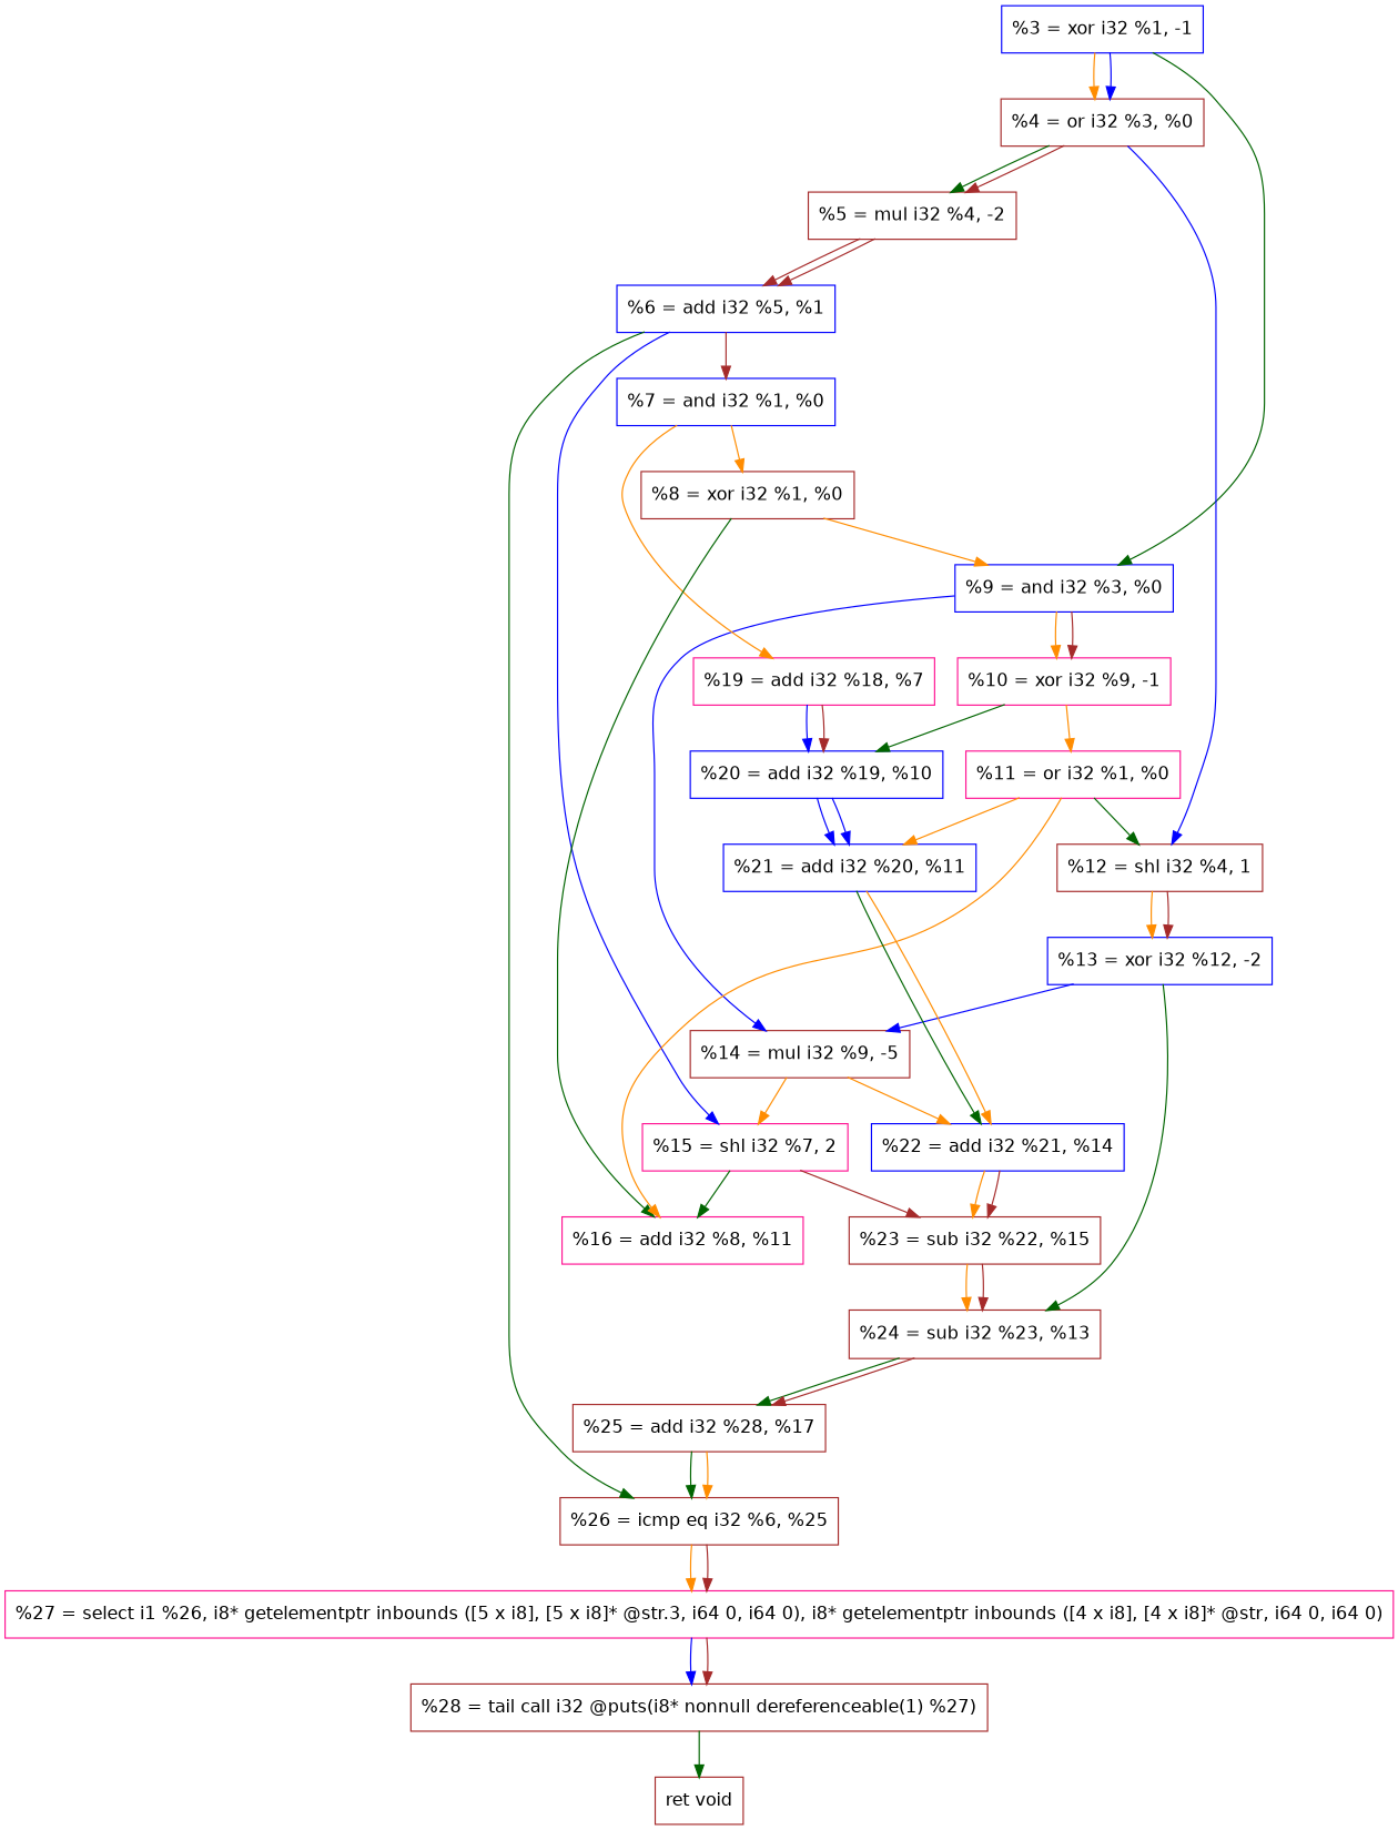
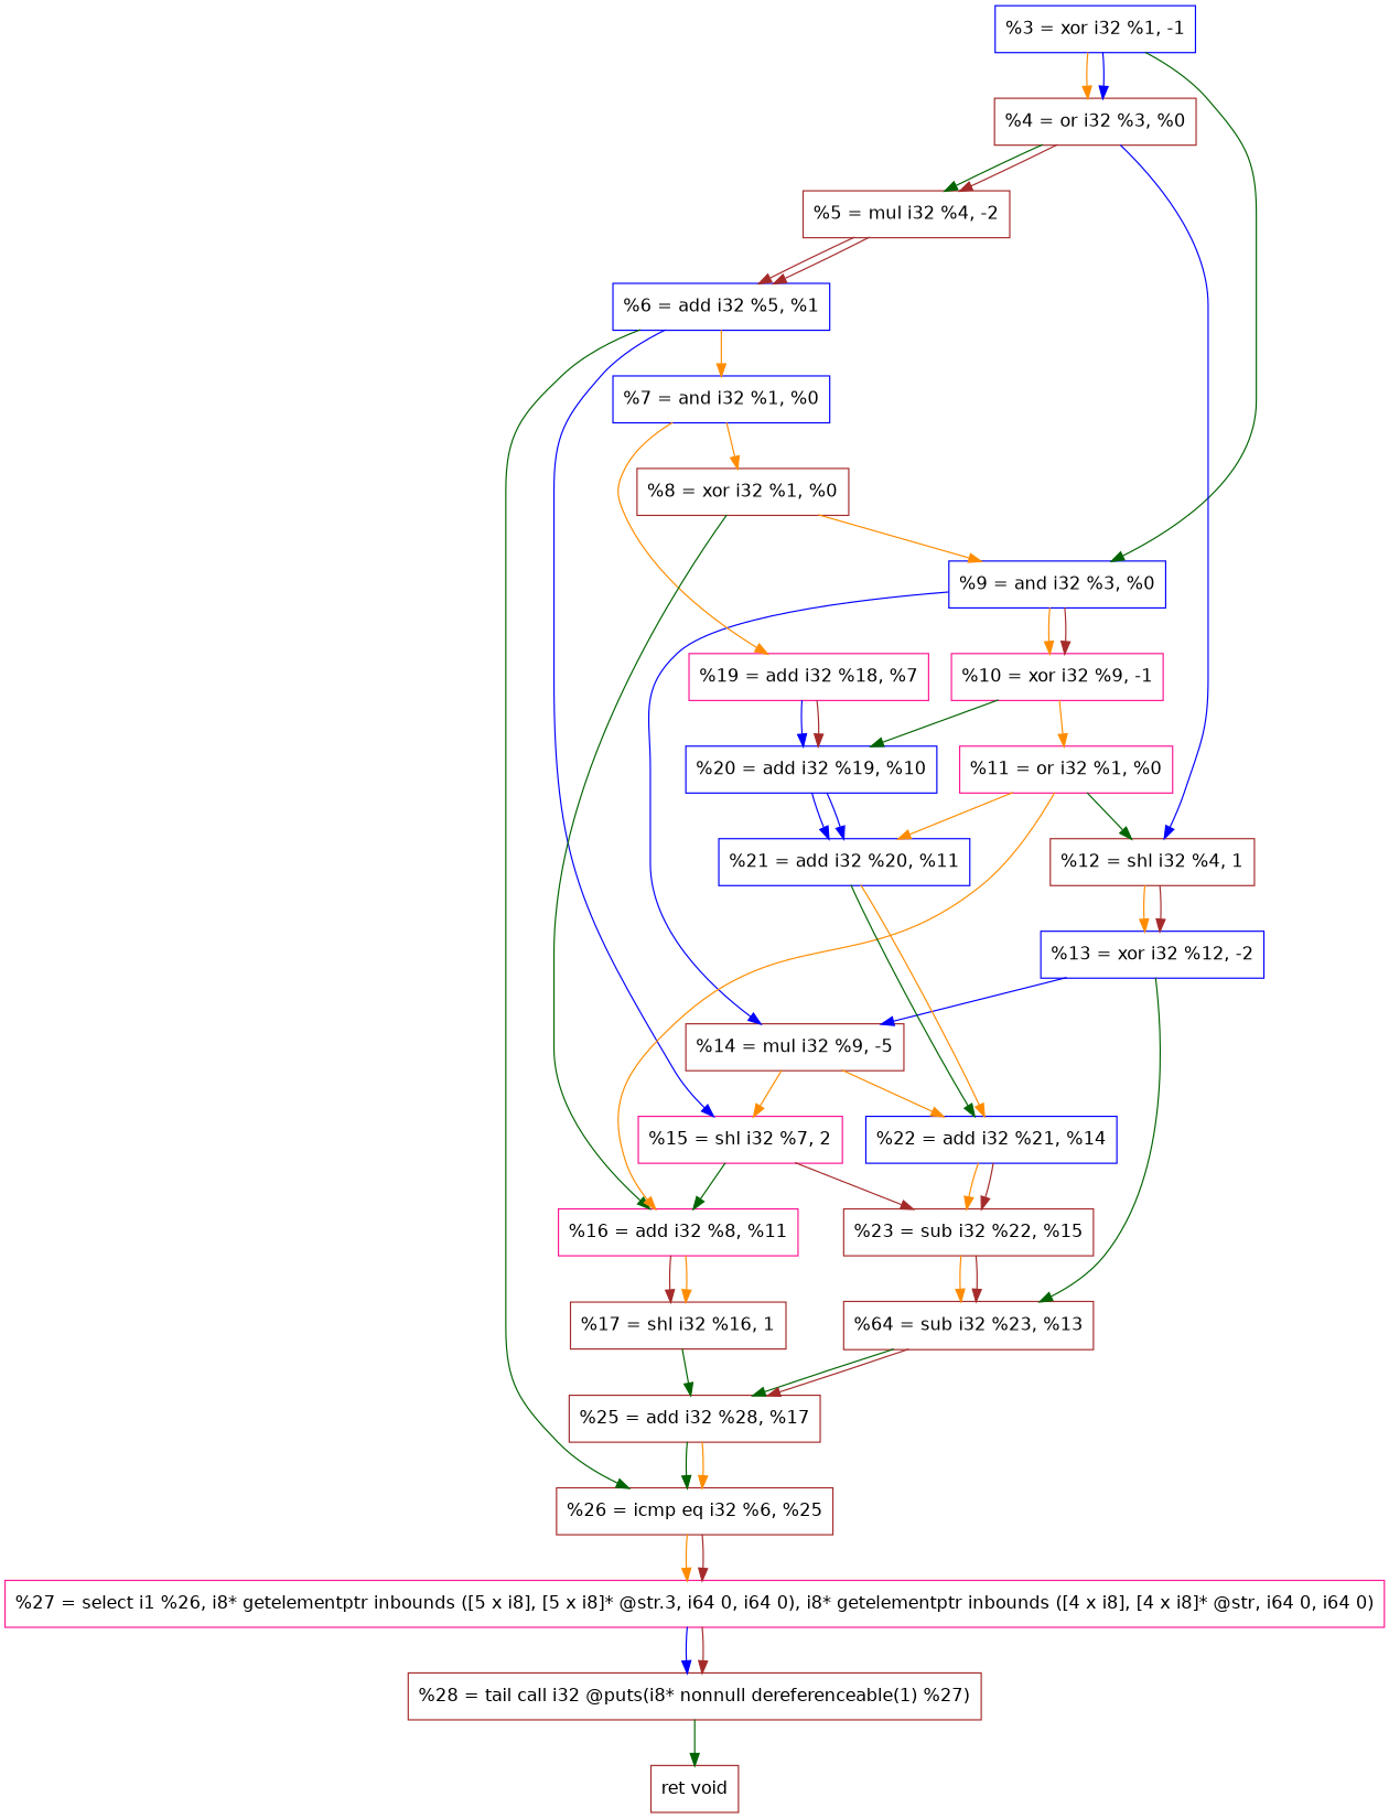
  digraph {
    fontname="DejaVu Sans"
    node [color=brown fontname="DejaVu Sans" shape=record]
    edge [color=darkorange fontname="DejaVu Sans"]
    n1 [color=blue label="  %3 = xor i32 %1, -1"]
    n2 [label="  %4 = or i32 %3, %0"]
    n3 [color=blue label="  %9 = and i32 %3, %0"]
    n4 [label="  %5 = mul i32 %4, -2"]
    n5 [label="  %12 = shl i32 %4, 1"]
    n6 [color=deeppink label="  %10 = xor i32 %9, -1"]
    n7 [label="  %14 = mul i32 %9, -5"]
    n8 [color=blue label="  %6 = add i32 %5, %1"]
    n9 [color=blue label="  %13 = xor i32 %12, -2"]
    n10 [color=blue label="  %7 = and i32 %1, %0"]
    n11 [label="  %26 = icmp eq i32 %6, %25"]
    n12 [color=deeppink label="  %15 = shl i32 %7, 2"]
    n13 [label="  %8 = xor i32 %1, %0"]
    n14 [color=deeppink label="  %19 = add i32 %18, %7"]
    n15 [color=deeppink label="  %27 = select i1 %26, i8* getelementptr inbounds ([5 x i8], [5 x i8]* @str.3, i64 0, i64 0), i8* getelementptr inbounds ([4 x i8], [4 x i8]* @str, i64 0, i64 0)"]
    n16 [color=deeppink label="  %16 = add i32 %8, %11"]
    n17 [label="  %23 = sub i32 %22, %15"]
    n18 [color=blue label="  %20 = add i32 %19, %10"]
+   n19 [label="  %17 = shl i32 %16, 1"]
    n20 [color=deeppink label="  %11 = or i32 %1, %0"]
    n21 [color=blue label="  %22 = add i32 %21, %14"]
    n22 [color=blue label="  %21 = add i32 %20, %11"]
-   n23 [label="  %24 = sub i32 %23, %13"]
+   n23 [label="%64 = sub i32 %23, %13"]
    n24 [label="%25 = add i32 %28, %17"]
    n25 [label="  %28 = tail call i32 @puts(i8* nonnull dereferenceable(1) %27)"]
    n26 [label="  ret void"]
    n1 -> n2
    n1 -> n2 [color=blue]
    n1 -> n3 [color=darkgreen]
    n2 -> n4 [color=darkgreen]
    n2 -> n4 [color=brown]
    n2 -> n5 [color=blue]
    n3 -> n6
    n3 -> n6 [color=brown]
    n3 -> n7 [color=blue]
    n4 -> n8 [color=brown]
    n4 -> n8 [color=brown]
    n5 -> n9
    n5 -> n9 [color=brown]
    n6 -> n18 [color=darkgreen]
    n6 -> n20
    n7 -> n12
    n7 -> n21
-   n8 -> n10 [color=brown]
+   n8 -> n10
    n8 -> n11 [color=darkgreen]
    n8 -> n12 [color=blue]
    n9 -> n7 [color=blue]
    n9 -> n23 [color=darkgreen]
    n10 -> n13
    n10 -> n14
    n11 -> n15
    n11 -> n15 [color=brown]
    n12 -> n16 [color=darkgreen]
    n12 -> n17 [color=brown]
    n13 -> n3
    n13 -> n16 [color=darkgreen]
    n14 -> n18 [color=blue]
    n14 -> n18 [color=brown]
    n15 -> n25 [color=blue]
    n15 -> n25 [color=brown]
+   n16 -> n19 [color=brown]
+   n16 -> n19
    n17 -> n23
    n17 -> n23 [color=brown]
    n18 -> n22 [color=blue]
    n18 -> n22 [color=blue]
+   n19 -> n24 [color=darkgreen]
    n20 -> n5 [color=darkgreen]
    n20 -> n16
    n20 -> n22
    n21 -> n17
    n21 -> n17 [color=brown]
    n22 -> n21 [color=darkgreen]
    n22 -> n21
    n23 -> n24 [color=darkgreen]
    n23 -> n24 [color=brown]
    n24 -> n11 [color=darkgreen]
    n24 -> n11
    n25 -> n26 [color=darkgreen]
  }
